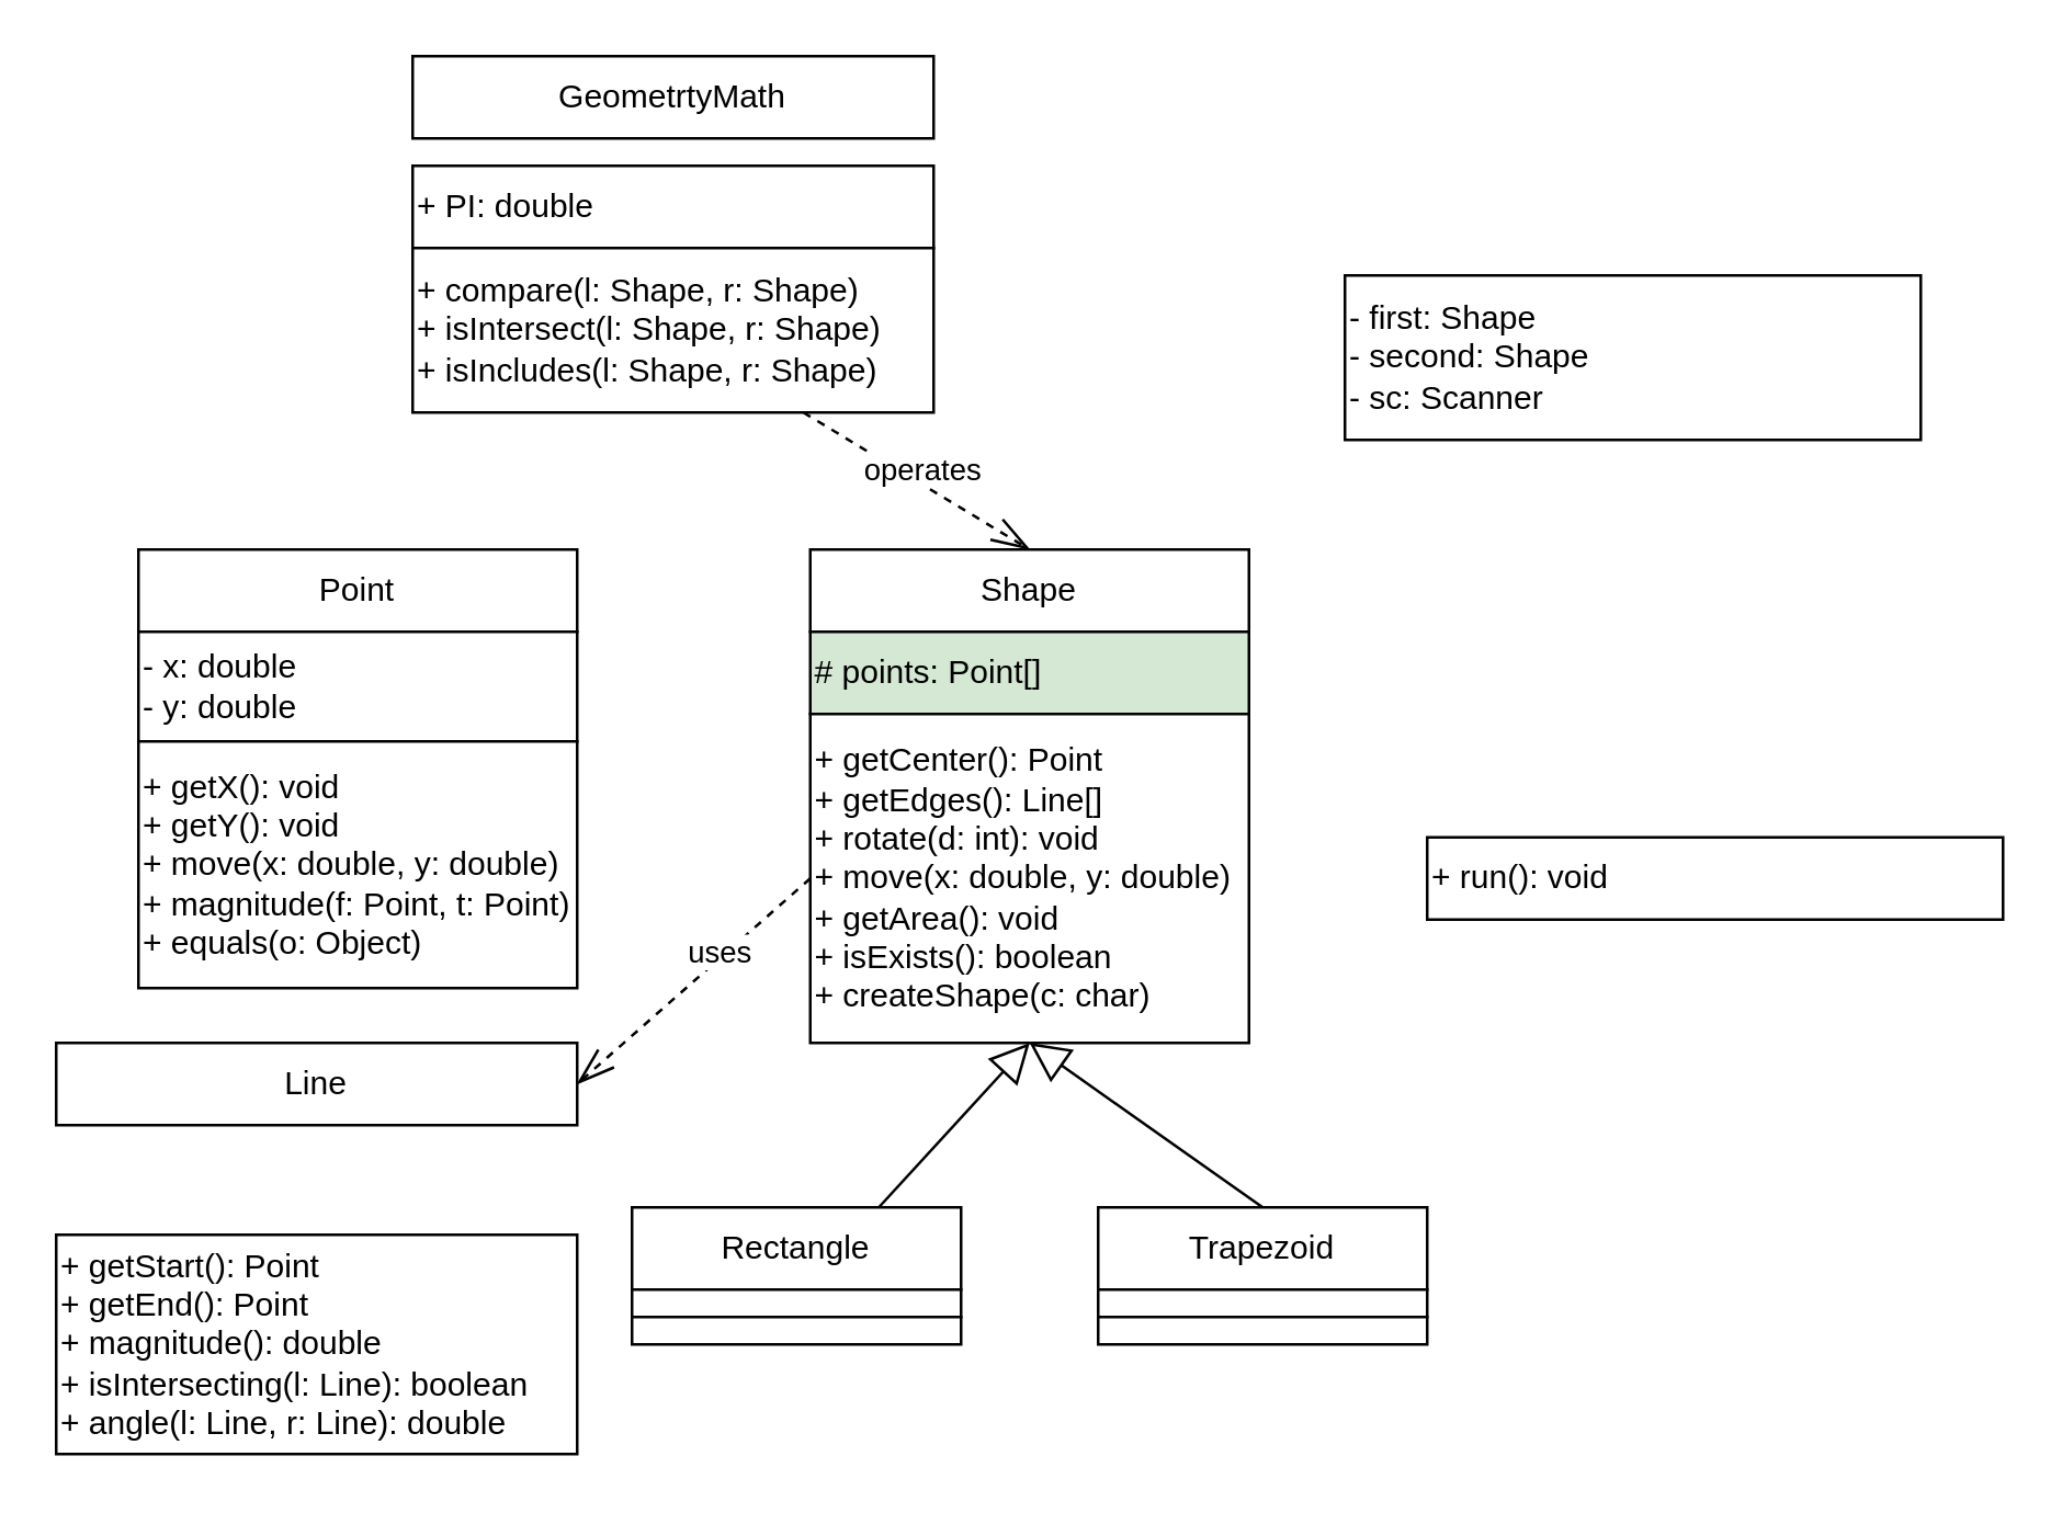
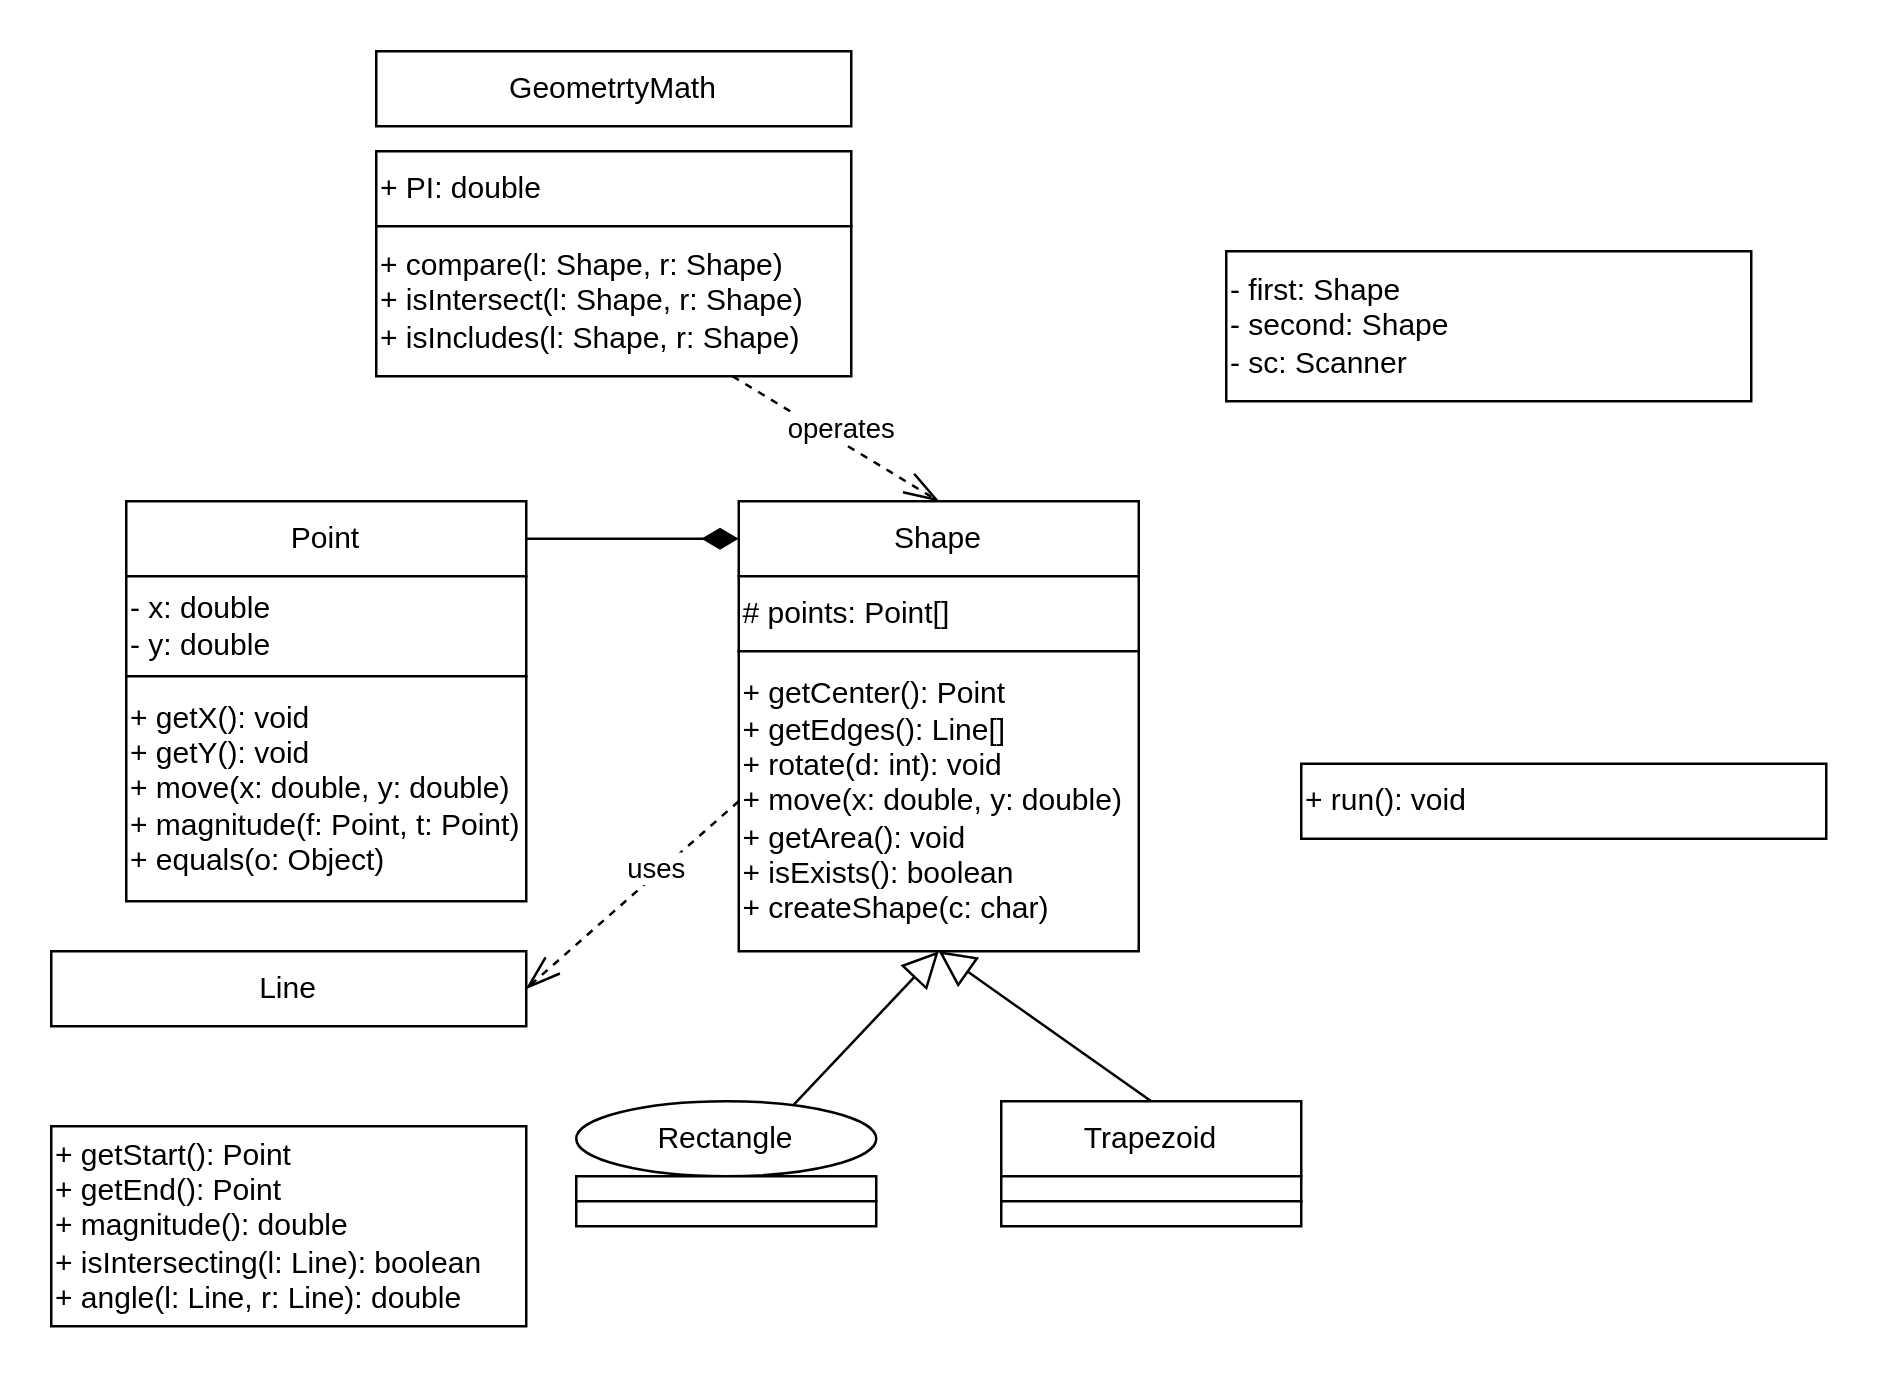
  <mxCell id="0" />
  <mxCell id="1" parent="0" />
  <mxCell id="2" value="Shape" style="rounded=0;whiteSpace=wrap;html=1;" parent="1" vertex="1"><mxGeometry x="295" y="200" width="160" height="30" as="geometry" /></mxCell>
- <mxCell id="3" value="# points: Point[]" style="rounded=0;whiteSpace=wrap;html=1;align=left;fillColor=#d5e8d4;" parent="1" vertex="1"><mxGeometry x="295" y="230" width="160" height="30" as="geometry" /></mxCell>
+ <mxCell id="3" value="# points: Point[]" style="rounded=0;whiteSpace=wrap;html=1;align=left;" parent="1" vertex="1"><mxGeometry x="295" y="230" width="160" height="30" as="geometry" /></mxCell>
  <mxCell id="4" style="edgeStyle=none;html=1;exitX=0;exitY=0.5;exitDx=0;exitDy=0;entryX=1;entryY=0.5;entryDx=0;entryDy=0;endArrow=openThin;endFill=0;endSize=12;dashed=1;" edge="1" parent="1" source="6" target="19"><mxGeometry relative="1" as="geometry" /></mxCell>
  <mxCell id="5" value="uses" style="edgeLabel;html=1;align=center;verticalAlign=middle;resizable=0;points=[];" vertex="1" connectable="0" parent="4"><mxGeometry x="-0.235" y="-2" relative="1" as="geometry"><mxPoint as="offset" /></mxGeometry></mxCell>
  <mxCell id="6" value="+ getCenter(): Point&lt;br&gt;+ getEdges(): Line[]&lt;br&gt;+ rotate(d: int): void&lt;br&gt;+ move(x: double, y: double)&lt;br&gt;+ getArea(): void&lt;br&gt;+ isExists(): boolean&lt;br&gt;+ createShape(c: char)" style="rounded=0;whiteSpace=wrap;html=1;align=left;" parent="1" vertex="1"><mxGeometry x="295" y="260" width="160" height="120" as="geometry" /></mxCell>
  <mxCell id="7" style="edgeStyle=none;html=1;exitX=0.75;exitY=0;exitDx=0;exitDy=0;entryX=0.5;entryY=1;entryDx=0;entryDy=0;endSize=12;endArrow=block;endFill=0;" parent="1" source="8" target="6" edge="1"><mxGeometry relative="1" as="geometry" /></mxCell>
- <mxCell id="8" value="Rectangle" style="rounded=0;whiteSpace=wrap;html=1;" parent="1" vertex="1"><mxGeometry x="230" y="440" width="120" height="30" as="geometry" /></mxCell>
+ <mxCell id="8" value="Rectangle" style="ellipse;whiteSpace=wrap;html=1;" parent="1" vertex="1"><mxGeometry x="230" y="440" width="120" height="30" as="geometry" /></mxCell>
  <mxCell id="9" value="" style="rounded=0;whiteSpace=wrap;html=1;" parent="1" vertex="1"><mxGeometry x="230" y="470" width="120" height="10" as="geometry" /></mxCell>
  <mxCell id="10" value="" style="rounded=0;whiteSpace=wrap;html=1;" parent="1" vertex="1"><mxGeometry x="230" y="480" width="120" height="10" as="geometry" /></mxCell>
  <mxCell id="11" style="edgeStyle=none;html=1;exitX=0.5;exitY=0;exitDx=0;exitDy=0;endArrow=block;endFill=0;endSize=12;" parent="1" source="12" edge="1"><mxGeometry relative="1" as="geometry"><mxPoint x="375" y="380" as="targetPoint" /></mxGeometry></mxCell>
  <mxCell id="12" value="Trapezoid" style="rounded=0;whiteSpace=wrap;html=1;" parent="1" vertex="1"><mxGeometry x="400" y="440" width="120" height="30" as="geometry" /></mxCell>
  <mxCell id="13" value="" style="rounded=0;whiteSpace=wrap;html=1;" parent="1" vertex="1"><mxGeometry x="400" y="470" width="120" height="10" as="geometry" /></mxCell>
  <mxCell id="14" value="" style="rounded=0;whiteSpace=wrap;html=1;" parent="1" vertex="1"><mxGeometry x="400" y="480" width="120" height="10" as="geometry" /></mxCell>
- <mxCell id="15" style="edgeStyle=none;html=1;exitX=1;exitY=0.5;exitDx=0;exitDy=0;endArrow=diamondThin;endFill=1;endSize=12;" parent="1" source="16" target="17" edge="1"><mxGeometry relative="1" as="geometry" /></mxCell>
+ <mxCell id="15" style="edgeStyle=none;html=1;exitX=1;exitY=0.5;exitDx=0;exitDy=0;entryX=0;entryY=0.5;entryDx=0;entryDy=0;endArrow=diamondThin;endFill=1;endSize=12;" parent="1" source="16" target="2" edge="1"><mxGeometry relative="1" as="geometry" /></mxCell>
  <mxCell id="16" value="Point" style="rounded=0;whiteSpace=wrap;html=1;" parent="1" vertex="1"><mxGeometry x="50" y="200" width="160" height="30" as="geometry" /></mxCell>
  <mxCell id="17" value="- x: double&lt;br&gt;- y: double" style="rounded=0;whiteSpace=wrap;html=1;align=left;" parent="1" vertex="1"><mxGeometry x="50" y="230" width="160" height="40" as="geometry" /></mxCell>
  <mxCell id="18" value="+ getX(): void&lt;br&gt;+ getY(): void&lt;br&gt;+ move(x: double, y: double)&lt;br&gt;+ magnitude(f: Point, t: Point)&lt;br&gt;+ equals(o: Object)" style="rounded=0;whiteSpace=wrap;html=1;align=left;" parent="1" vertex="1"><mxGeometry x="50" y="270" width="160" height="90" as="geometry" /></mxCell>
  <mxCell id="19" value="Line" style="rounded=0;whiteSpace=wrap;html=1;" parent="1" vertex="1"><mxGeometry x="20" y="380" width="190" height="30" as="geometry" /></mxCell>
  <mxCell id="20" value="+ getStart(): Point&lt;br&gt;+ getEnd(): Point&lt;br&gt;+ magnitude(): double&lt;br&gt;+ isIntersecting(l: Line): boolean&lt;br&gt;+ angle(l: Line, r: Line): double" style="rounded=0;whiteSpace=wrap;html=1;align=left;" parent="1" vertex="1"><mxGeometry x="20" y="450" width="190" height="80" as="geometry" /></mxCell>
  <mxCell id="21" value="GeometrtyMath" style="rounded=0;whiteSpace=wrap;html=1;" parent="1" vertex="1"><mxGeometry x="150" y="20" width="190" height="30" as="geometry" /></mxCell>
  <mxCell id="22" value="+ PI: double" style="rounded=0;whiteSpace=wrap;html=1;align=left;" parent="1" vertex="1"><mxGeometry x="150" y="60" width="190" height="30" as="geometry" /></mxCell>
  <mxCell id="23" style="edgeStyle=none;html=1;exitX=0.75;exitY=1;exitDx=0;exitDy=0;entryX=0.5;entryY=0;entryDx=0;entryDy=0;dashed=1;endArrow=openThin;endFill=0;endSize=12;" edge="1" parent="1" source="25" target="2"><mxGeometry relative="1" as="geometry" /></mxCell>
  <mxCell id="24" value="operates" style="edgeLabel;html=1;align=center;verticalAlign=middle;resizable=0;points=[];" vertex="1" connectable="0" parent="23"><mxGeometry x="-0.283" y="-3" relative="1" as="geometry"><mxPoint x="15" as="offset" /></mxGeometry></mxCell>
  <mxCell id="25" value="+ compare(l: Shape, r: Shape)&lt;br&gt;+ isIntersect(l: Shape, r: Shape)&lt;br&gt;+ isIncludes(l: Shape, r: Shape)&lt;br&gt;" style="rounded=0;whiteSpace=wrap;html=1;align=left;" parent="1" vertex="1"><mxGeometry x="150" y="90" width="190" height="60" as="geometry" /></mxCell>
  <mxCell id="26" value="- first: Shape&lt;br&gt;- second: Shape&lt;br&gt;- sc: Scanner" style="rounded=0;whiteSpace=wrap;html=1;align=left;" vertex="1" parent="1"><mxGeometry x="490" y="100" width="210" height="60" as="geometry" /></mxCell>
  <mxCell id="27" value="+ run(): void&lt;br&gt;" style="rounded=0;whiteSpace=wrap;html=1;align=left;" vertex="1" parent="1"><mxGeometry x="520" y="305" width="210" height="30" as="geometry" /></mxCell>
